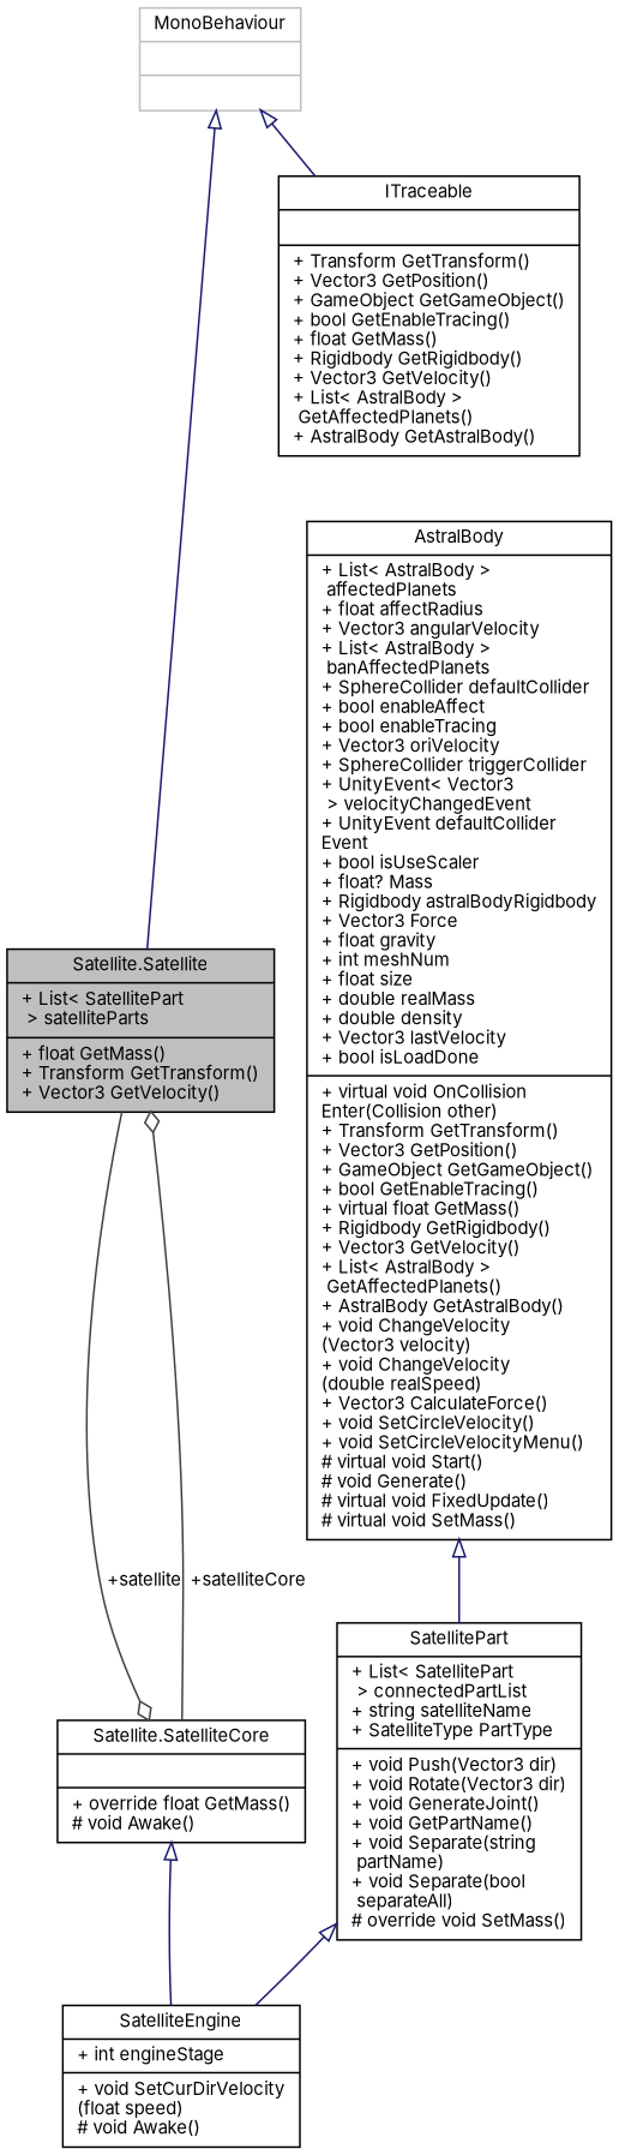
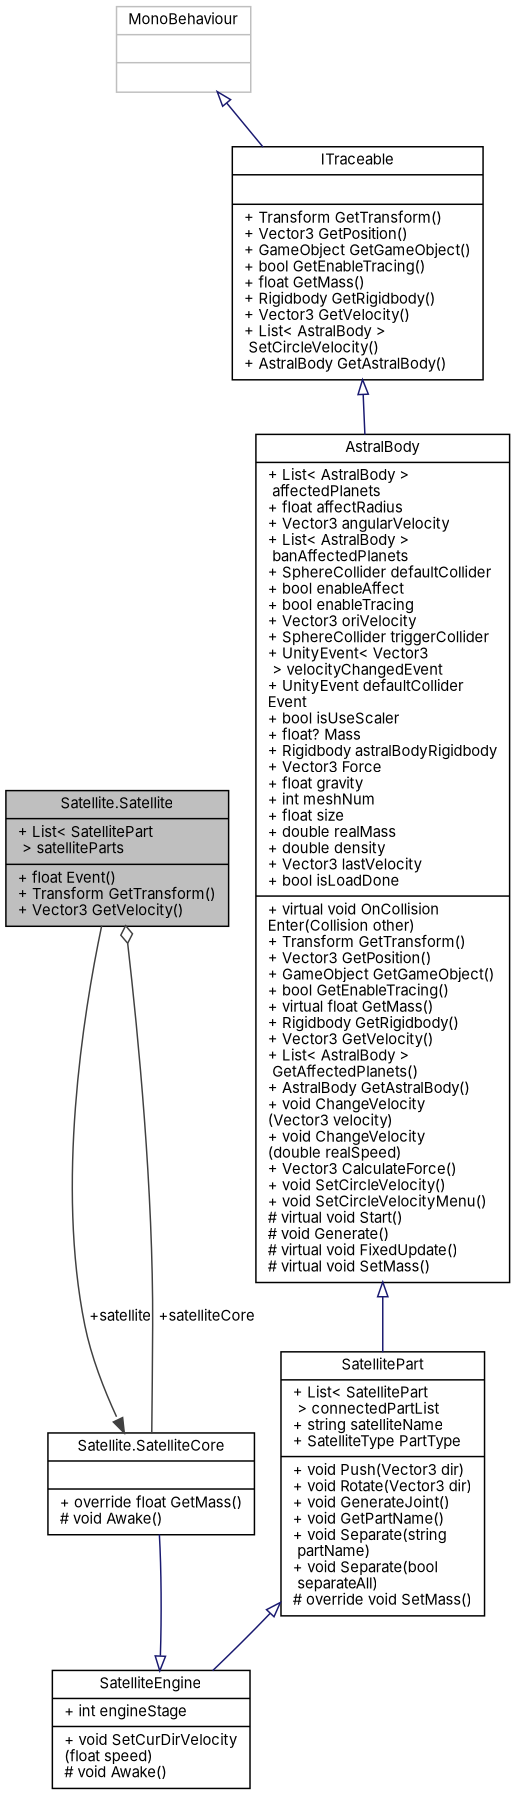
  digraph {
    fontname=Inter
    node [color=black fillcolor=white fontname=Inter fontsize=10 shape=record style=filled]
    edge [color=midnightblue fontname=Inter fontsize=10 labelfontname=Helvetica labelfontsize=10 style=solid arrowtail=onormal dir=back]
-   n1 [fillcolor=grey75 fontcolor=black height=0.2 label="{Satellite.Satellite\n|+ List\< SatellitePart\l \> satelliteParts\l|+ float GetMass()\l+ Transform GetTransform()\l+ Vector3 GetVelocity()\l}" width=0.4]
+   n1 [fillcolor=grey75 fontcolor=black height=0.2 label="{Satellite.Satellite\n|+ List\< SatellitePart\l \> satelliteParts\l|+ float Event()\l+ Transform GetTransform()\l+ Vector3 GetVelocity()\l}" width=0.4]
    n2 [height=0.2 label="{Satellite.SatelliteCore\n||+ override float GetMass()\l# void Awake()\l}" width=0.4]
    n3 [color=grey75 height=0.2 label="{MonoBehaviour\n||}" width=0.4]
-   n4 [height=0.2 label="{ITraceable\n||+ Transform GetTransform()\l+ Vector3 GetPosition()\l+ GameObject GetGameObject()\l+ bool GetEnableTracing()\l+ float GetMass()\l+ Rigidbody GetRigidbody()\l+ Vector3 GetVelocity()\l+ List\< AstralBody \>\l GetAffectedPlanets()\l+ AstralBody GetAstralBody()\l}" width=0.4]
+   n4 [height=0.2 label="{ITraceable\n||+ Transform GetTransform()\l+ Vector3 GetPosition()\l+ GameObject GetGameObject()\l+ bool GetEnableTracing()\l+ float GetMass()\l+ Rigidbody GetRigidbody()\l+ Vector3 GetVelocity()\l+ List\< AstralBody \>\l SetCircleVelocity()\l+ AstralBody GetAstralBody()\l}" width=0.4]
    n5 [height=0.2 label="{AstralBody\n|+ List\< AstralBody \>\l affectedPlanets\l+ float affectRadius\l+ Vector3 angularVelocity\l+ List\< AstralBody \>\l banAffectedPlanets\l+ SphereCollider defaultCollider\l+ bool enableAffect\l+ bool enableTracing\l+ Vector3 oriVelocity\l+ SphereCollider triggerCollider\l+ UnityEvent\< Vector3\l \> velocityChangedEvent\l+ UnityEvent defaultCollider\lEvent\l+ bool isUseScaler\l+ float? Mass\l+ Rigidbody astralBodyRigidbody\l+ Vector3 Force\l+ float gravity\l+ int meshNum\l+ float size\l+ double realMass\l+ double density\l+ Vector3 lastVelocity\l+ bool isLoadDone\l|+ virtual void OnCollision\lEnter(Collision other)\l+ Transform GetTransform()\l+ Vector3 GetPosition()\l+ GameObject GetGameObject()\l+ bool GetEnableTracing()\l+ virtual float GetMass()\l+ Rigidbody GetRigidbody()\l+ Vector3 GetVelocity()\l+ List\< AstralBody \>\l GetAffectedPlanets()\l+ AstralBody GetAstralBody()\l+ void ChangeVelocity\l(Vector3 velocity)\l+ void ChangeVelocity\l(double realSpeed)\l+ Vector3 CalculateForce()\l+ void SetCircleVelocity()\l+ void SetCircleVelocityMenu()\l# virtual void Start()\l# void Generate()\l# virtual void FixedUpdate()\l# virtual void SetMass()\l}" width=0.4]
    n6 [height=0.2 label="{SatellitePart\n|+ List\< SatellitePart\l \> connectedPartList\l+ string satelliteName\l+ SatelliteType PartType\l|+ void Push(Vector3 dir)\l+ void Rotate(Vector3 dir)\l+ void GenerateJoint()\l+ void GetPartName()\l+ void Separate(string\l partName)\l+ void Separate(bool\l separateAll)\l# override void SetMass()\l}" width=0.4]
    n7 [height=0.2 label="{SatelliteEngine\n|+ int engineStage\l|+ void SetCurDirVelocity\l(float speed)\l# void Awake()\l}" width=0.4]
-   n1 -> n2 [arrowhead=odiamond color=grey25 label=" +satellite" arrowtail="" dir=""]
+   n1 -> n2 [arrowhead=normal color=grey25 label=" +satellite" arrowtail="" dir=""]
    n2 -> n1 [arrowhead=odiamond color=grey25 label=" +satelliteCore" arrowtail="" dir=""]
-   n3 -> n1
    n3 -> n4
+   n4 -> n5
    n5 -> n6
    n6 -> n7
-   n2 -> n7
+   n7 -> n2
  }
